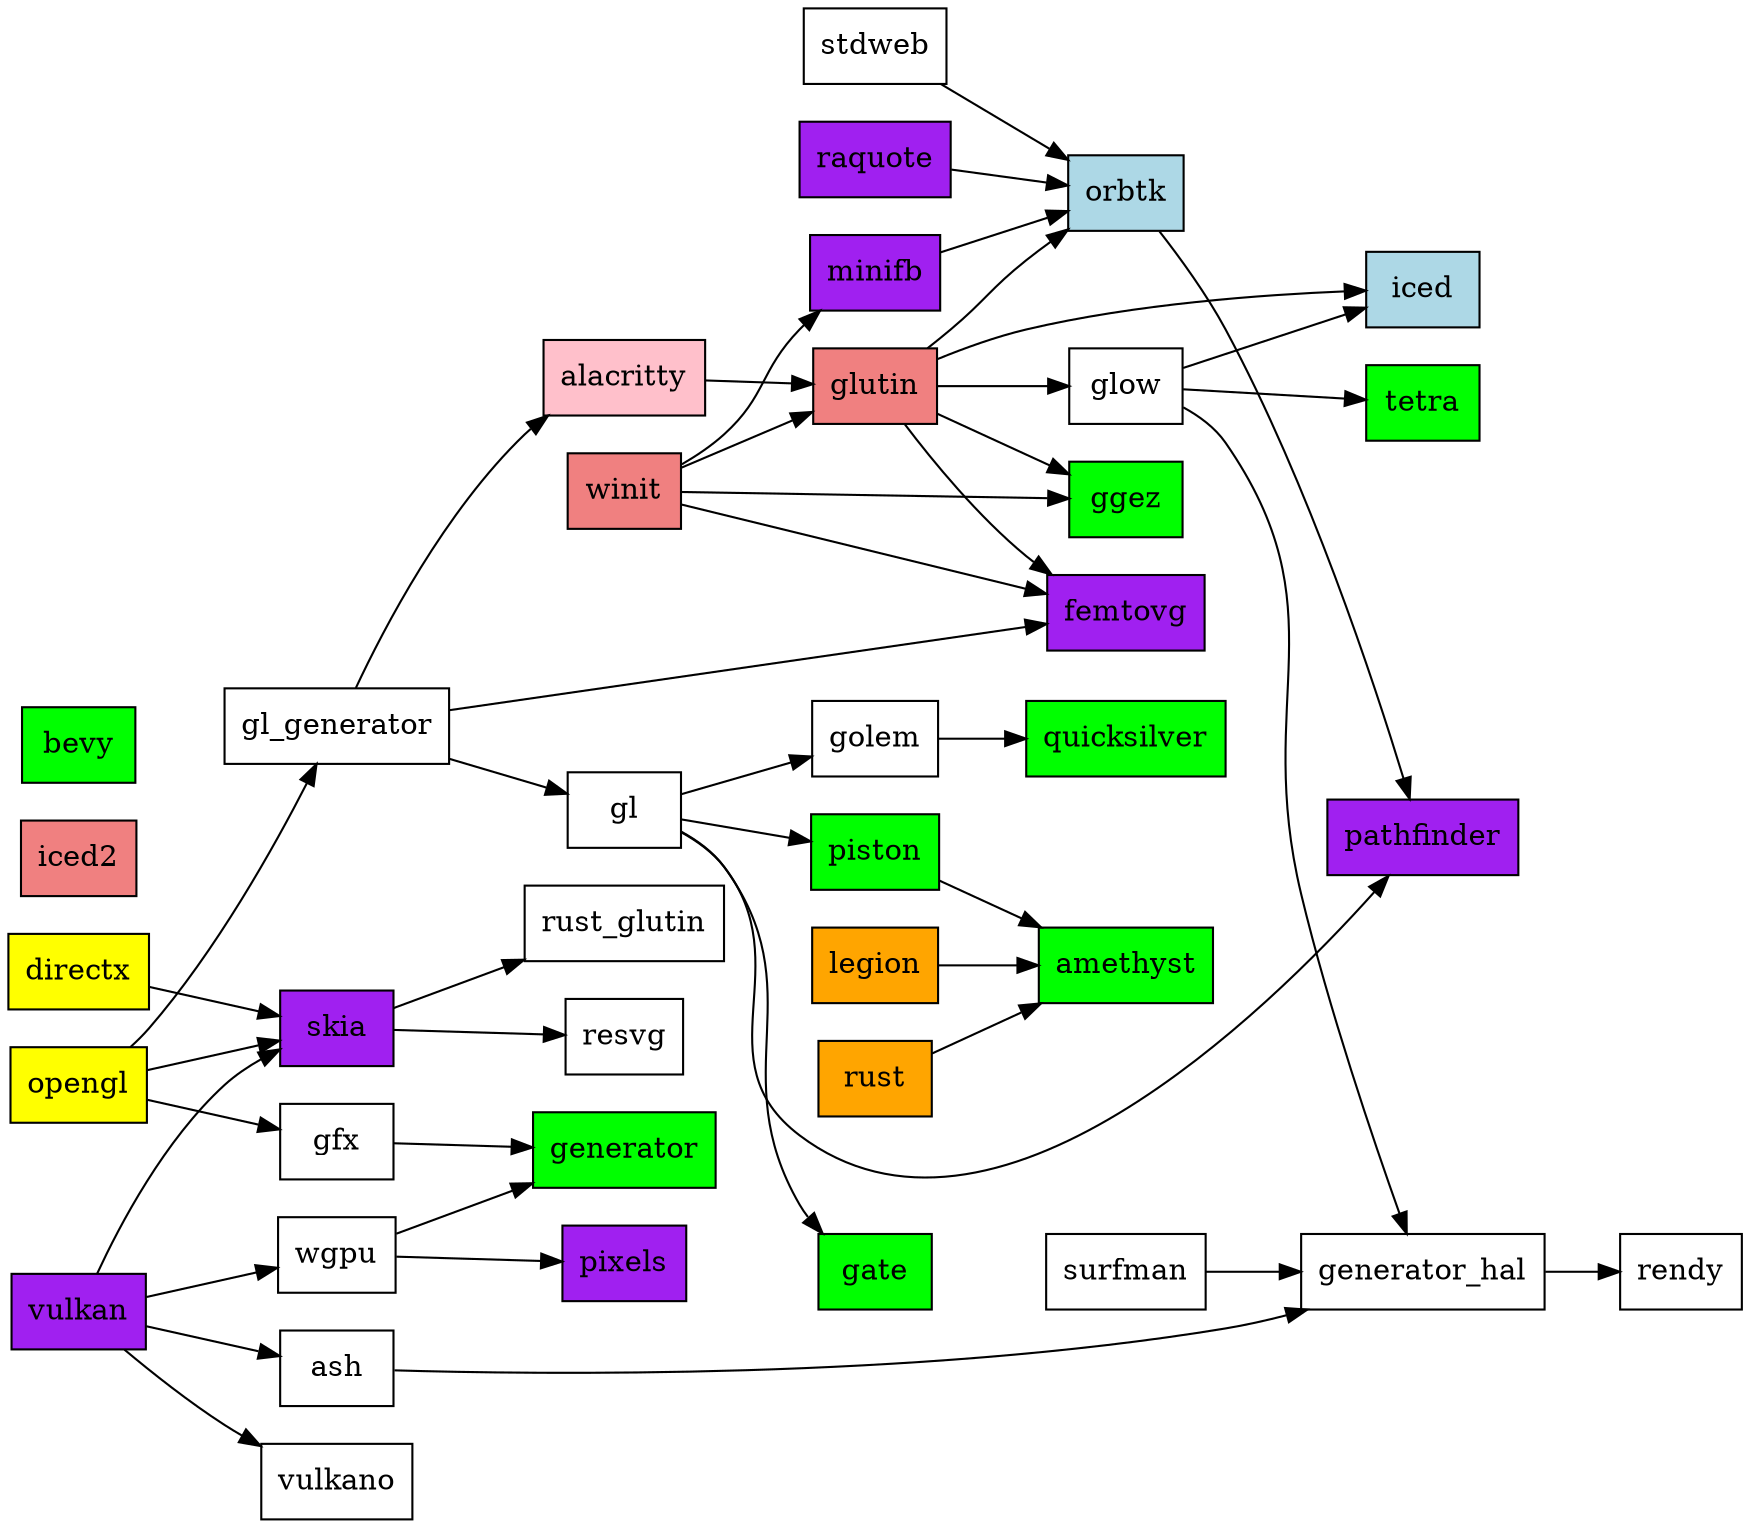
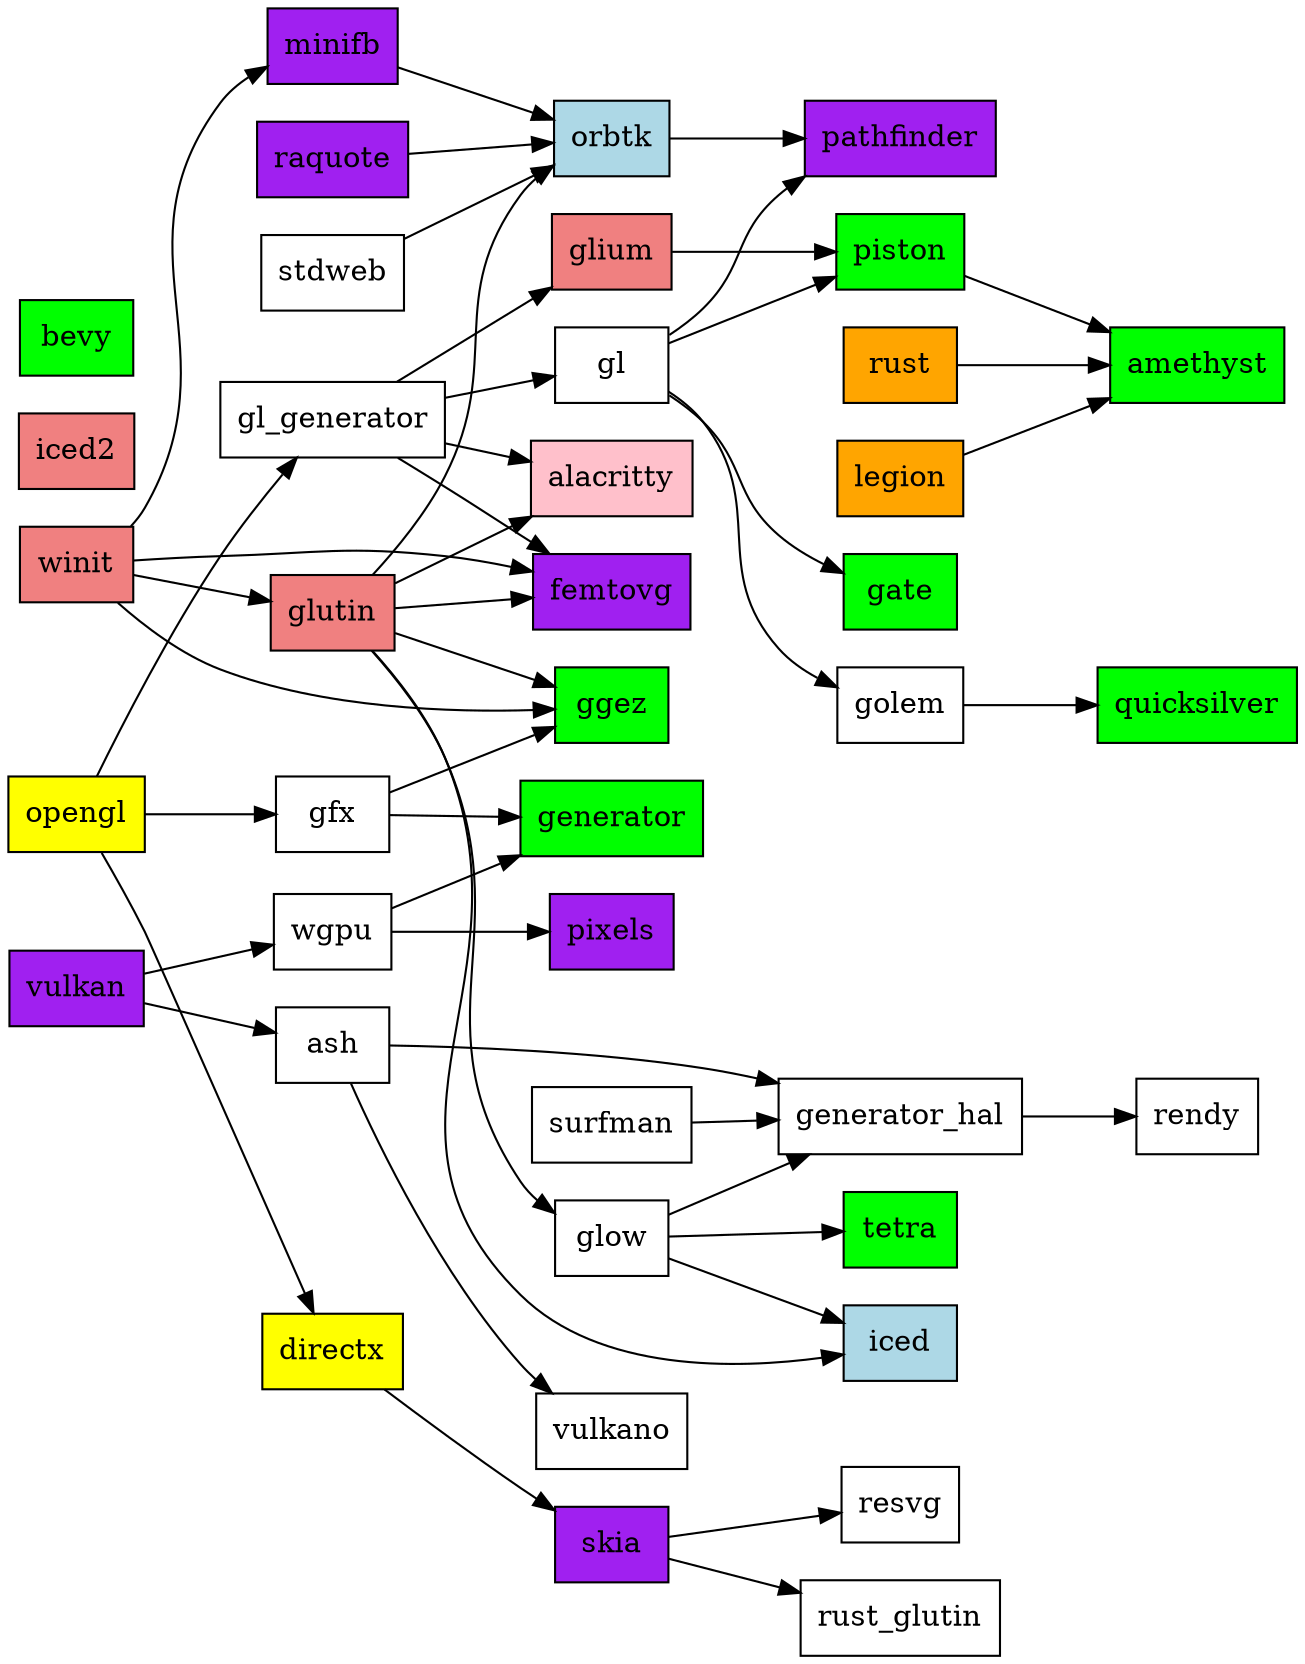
  digraph {
    rankdir=LR
    node [fillcolor=yellow shape=box style=filled]
    alacritty [fillcolor=pink]
    orbtk [fillcolor=lightblue]
    pathfinder [fillcolor=purple]
    iced [fillcolor=lightblue]
+   glium [fillcolor=lightcoral]
    piston [fillcolor=green]
    amethyst [fillcolor=green]
    glutin [fillcolor=lightcoral]
    ggez [fillcolor=green]
    femtovg [fillcolor=purple]
    glow [style=solid]
    tetra [fillcolor=green]
    n13 [label=generator_hal style=solid]
    n14 [fillcolor=lightcoral label=iced2]
    winit [fillcolor=lightcoral]
    minifb [fillcolor=purple]
    bevy [fillcolor=green]
    n18 [fillcolor=green label=generator]
    gate [fillcolor=green]
    quicksilver [fillcolor=green]
    pixels [fillcolor=purple]
    skia [fillcolor=purple]
    resvg [style=solid]
    n24 [label=rust_glutin style=solid]
    raquote [fillcolor=purple]
    n26 [fillcolor=orange label=rust]
    legion [fillcolor=orange]
    opengl
    gl_generator [style=solid]
    gfx [style=solid]
    gl [style=solid]
    directx
    wgpu [style=solid]
    rendy [style=solid]
    vulkan [fillcolor=purple]
    ash [style=solid]
    vulkano [style=solid]
    golem [style=solid]
    surfman [style=solid]
    stdweb [style=solid]
    orbtk -> pathfinder
+   glium -> piston
    piston -> amethyst
-   alacritty -> glutin
+   glutin -> alacritty
    glutin -> orbtk
    glutin -> iced
    glutin -> ggez
    glutin -> femtovg
    glutin -> glow
    glow -> iced
    glow -> tetra
    glow -> n13
    n13 -> rendy
    winit -> glutin
    winit -> ggez
    winit -> femtovg
    winit -> minifb
    minifb -> orbtk
    skia -> resvg
    skia -> n24
    raquote -> orbtk
    n26 -> amethyst
    legion -> amethyst
-   opengl -> skia
+   opengl -> directx
    opengl -> gl_generator
    opengl -> gfx
    gl_generator -> alacritty
+   gl_generator -> glium
    gl_generator -> femtovg
    gl_generator -> gl
+   gfx -> ggez
    gfx -> n18
    gl -> pathfinder
    gl -> piston
    gl -> gate
    gl -> golem
    directx -> skia
    wgpu -> n18
    wgpu -> pixels
-   vulkan -> skia
    vulkan -> wgpu
    vulkan -> ash
-   vulkan -> vulkano
+   ash -> vulkano
    ash -> n13
    golem -> quicksilver
    surfman -> n13
    stdweb -> orbtk
  }
